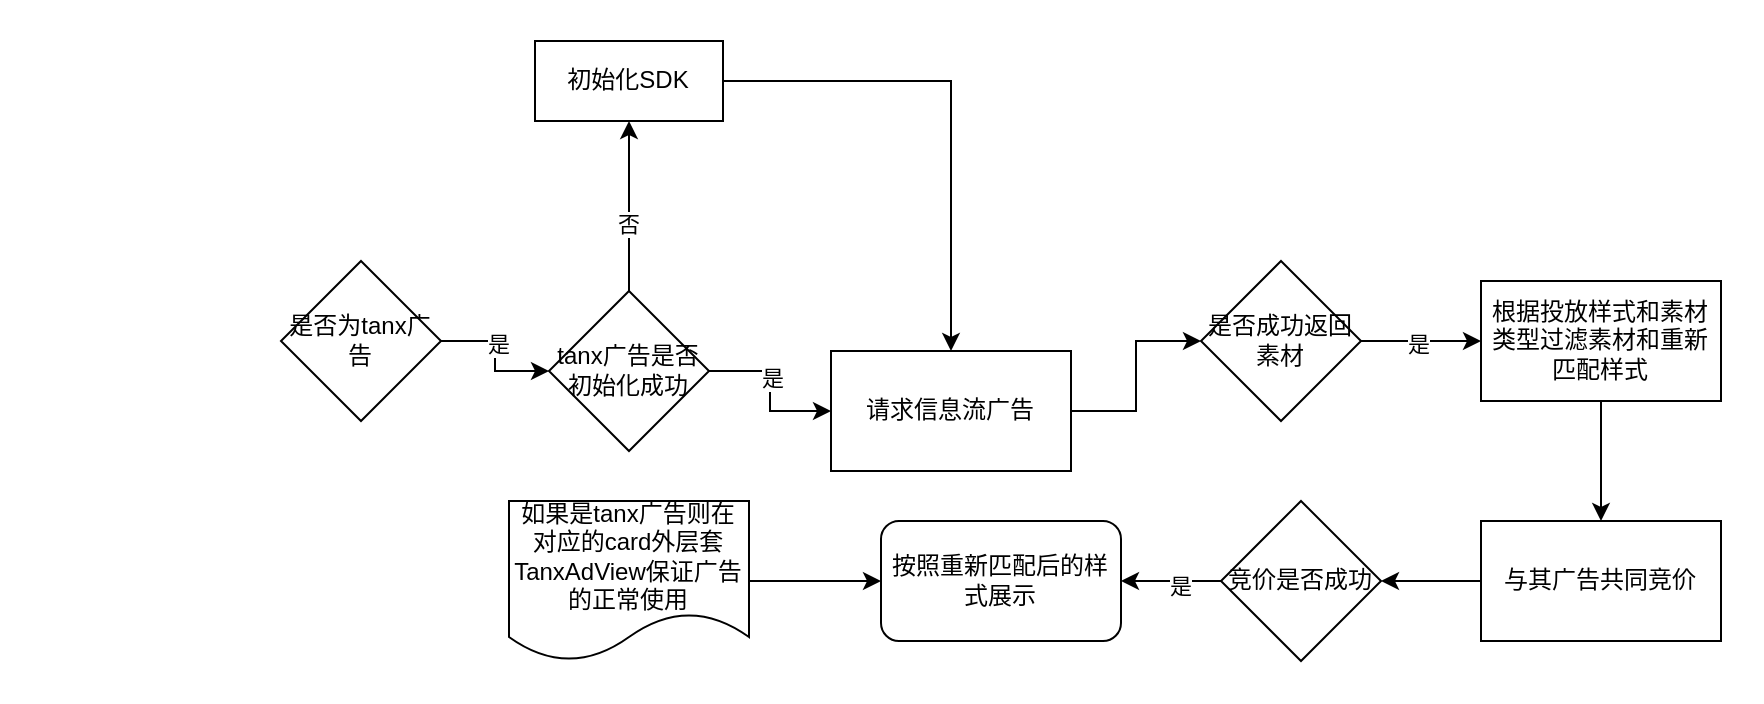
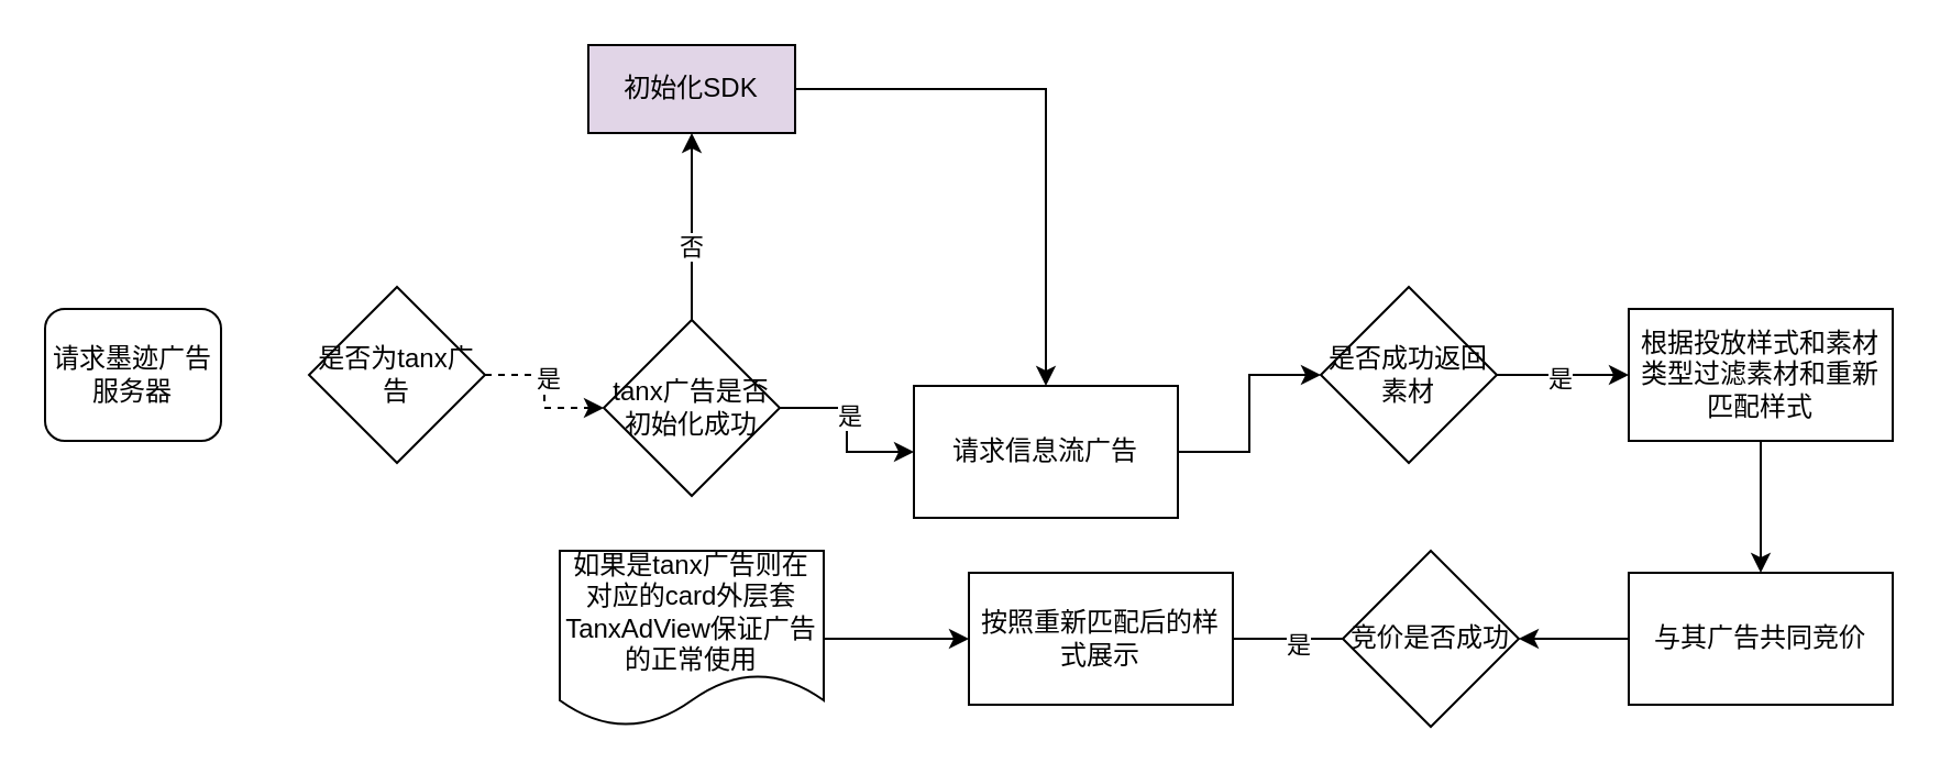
  <mxCell id="0" />
  <mxCell id="1" parent="0" />
- <mxCell id="3" value="" style="edgeStyle=orthogonalEdgeStyle;rounded=0;orthogonalLoop=1;jettySize=auto;html=1;entryX=0;entryY=0.5;entryDx=0;entryDy=0;" edge="1" parent="1" source="5" target="10"><mxGeometry relative="1" as="geometry"><mxPoint x="280" y="170" as="targetPoint" /></mxGeometry></mxCell>
+ <mxCell id="2" value="请求墨迹广告服务器" style="rounded=1;whiteSpace=wrap;html=1;" vertex="1" parent="1"><mxGeometry x="20" y="140" width="80" height="60" as="geometry" /></mxCell>
+ <mxCell id="3" value="" style="edgeStyle=orthogonalEdgeStyle;rounded=0;orthogonalLoop=1;jettySize=auto;html=1;entryX=0;entryY=0.5;entryDx=0;entryDy=0;dashed=1;" edge="1" parent="1" source="5" target="10"><mxGeometry relative="1" as="geometry"><mxPoint x="280" y="170" as="targetPoint" /></mxGeometry></mxCell>
  <mxCell id="4" value="是" style="edgeLabel;html=1;align=center;verticalAlign=middle;resizable=0;points=[];" vertex="1" connectable="0" parent="3"><mxGeometry x="-0.2" y="1" relative="1" as="geometry"><mxPoint as="offset" /></mxGeometry></mxCell>
  <mxCell id="5" value="是否为tanx广告" style="rhombus;whiteSpace=wrap;html=1;" vertex="1" parent="1"><mxGeometry x="140" y="130" width="80" height="80" as="geometry" /></mxCell>
  <mxCell id="6" value="" style="edgeStyle=orthogonalEdgeStyle;rounded=0;orthogonalLoop=1;jettySize=auto;html=1;" edge="1" parent="1" source="10" target="12"><mxGeometry relative="1" as="geometry" /></mxCell>
  <mxCell id="7" value="否" style="edgeLabel;html=1;align=center;verticalAlign=middle;resizable=0;points=[];" vertex="1" connectable="0" parent="6"><mxGeometry x="-0.2" y="1" relative="1" as="geometry"><mxPoint as="offset" /></mxGeometry></mxCell>
  <mxCell id="8" value="" style="edgeStyle=orthogonalEdgeStyle;rounded=0;orthogonalLoop=1;jettySize=auto;html=1;" edge="1" parent="1" source="10" target="14"><mxGeometry relative="1" as="geometry" /></mxCell>
  <mxCell id="9" value="是" style="edgeLabel;html=1;align=center;verticalAlign=middle;resizable=0;points=[];" vertex="1" connectable="0" parent="8"><mxGeometry x="-0.158" y="1" relative="1" as="geometry"><mxPoint as="offset" /></mxGeometry></mxCell>
  <mxCell id="10" value="tanx广告是否初始化成功" style="rhombus;whiteSpace=wrap;html=1;" vertex="1" parent="1"><mxGeometry x="274" y="145" width="80" height="80" as="geometry" /></mxCell>
  <mxCell id="11" value="" style="edgeStyle=orthogonalEdgeStyle;rounded=0;orthogonalLoop=1;jettySize=auto;html=1;" edge="1" parent="1" source="12" target="14"><mxGeometry relative="1" as="geometry" /></mxCell>
- <mxCell id="12" value="初始化SDK" style="whiteSpace=wrap;html=1;" vertex="1" parent="1"><mxGeometry x="267" y="20" width="94" height="40" as="geometry" /></mxCell>
+ <mxCell id="12" value="初始化SDK" style="whiteSpace=wrap;html=1;fillColor=#e1d5e7;" vertex="1" parent="1"><mxGeometry x="267" y="20" width="94" height="40" as="geometry" /></mxCell>
  <mxCell id="13" value="" style="edgeStyle=orthogonalEdgeStyle;rounded=0;orthogonalLoop=1;jettySize=auto;html=1;" edge="1" parent="1" source="14" target="17"><mxGeometry relative="1" as="geometry" /></mxCell>
  <mxCell id="14" value="请求信息流广告" style="whiteSpace=wrap;html=1;" vertex="1" parent="1"><mxGeometry x="415" y="175" width="120" height="60" as="geometry" /></mxCell>
  <mxCell id="15" value="" style="edgeStyle=orthogonalEdgeStyle;rounded=0;orthogonalLoop=1;jettySize=auto;html=1;" edge="1" parent="1" source="17" target="19"><mxGeometry relative="1" as="geometry" /></mxCell>
  <mxCell id="16" value="是" style="edgeLabel;html=1;align=center;verticalAlign=middle;resizable=0;points=[];" vertex="1" connectable="0" parent="15"><mxGeometry x="-0.067" y="-1" relative="1" as="geometry"><mxPoint as="offset" /></mxGeometry></mxCell>
  <mxCell id="17" value="是否成功返回素材" style="rhombus;whiteSpace=wrap;html=1;" vertex="1" parent="1"><mxGeometry x="600" y="130" width="80" height="80" as="geometry" /></mxCell>
  <mxCell id="18" value="" style="edgeStyle=orthogonalEdgeStyle;rounded=0;orthogonalLoop=1;jettySize=auto;html=1;" edge="1" parent="1" source="19" target="21"><mxGeometry relative="1" as="geometry" /></mxCell>
  <mxCell id="19" value="根据投放样式和素材类型过滤素材和重新匹配样式" style="whiteSpace=wrap;html=1;" vertex="1" parent="1"><mxGeometry x="740" y="140" width="120" height="60" as="geometry" /></mxCell>
  <mxCell id="20" value="" style="edgeStyle=orthogonalEdgeStyle;rounded=0;orthogonalLoop=1;jettySize=auto;html=1;" edge="1" parent="1" source="21" target="24"><mxGeometry relative="1" as="geometry" /></mxCell>
  <mxCell id="21" value="与其广告共同竞价" style="whiteSpace=wrap;html=1;" vertex="1" parent="1"><mxGeometry x="740" y="260" width="120" height="60" as="geometry" /></mxCell>
- <mxCell id="22" value="" style="edgeStyle=orthogonalEdgeStyle;rounded=0;orthogonalLoop=1;jettySize=auto;html=1;" edge="1" parent="1" source="24" target="25"><mxGeometry relative="1" as="geometry" /></mxCell>
+ <mxCell id="22" value="" style="edgeStyle=orthogonalEdgeStyle;rounded=0;orthogonalLoop=1;jettySize=auto;html=1;endArrow=none;" edge="1" parent="1" source="24" target="25"><mxGeometry relative="1" as="geometry" /></mxCell>
  <mxCell id="23" value="是" style="edgeLabel;html=1;align=center;verticalAlign=middle;resizable=0;points=[];" vertex="1" connectable="0" parent="22"><mxGeometry x="-0.167" y="2" relative="1" as="geometry"><mxPoint as="offset" /></mxGeometry></mxCell>
  <mxCell id="24" value="竞价是否成功" style="rhombus;whiteSpace=wrap;html=1;" vertex="1" parent="1"><mxGeometry x="610" y="250" width="80" height="80" as="geometry" /></mxCell>
- <mxCell id="25" value="按照重新匹配后的样式展示" style="whiteSpace=wrap;html=1;rounded=1;" vertex="1" parent="1"><mxGeometry x="440" y="260" width="120" height="60" as="geometry" /></mxCell>
+ <mxCell id="25" value="按照重新匹配后的样式展示" style="whiteSpace=wrap;html=1;" vertex="1" parent="1"><mxGeometry x="440" y="260" width="120" height="60" as="geometry" /></mxCell>
  <mxCell id="26" style="edgeStyle=orthogonalEdgeStyle;rounded=0;orthogonalLoop=1;jettySize=auto;html=1;entryX=0;entryY=0.5;entryDx=0;entryDy=0;" edge="1" parent="1" source="27" target="25"><mxGeometry relative="1" as="geometry" /></mxCell>
  <mxCell id="27" value="如果是tanx广告则在对应的card外层套TanxAdView保证广告的正常使用" style="shape=document;whiteSpace=wrap;html=1;boundedLbl=1;" vertex="1" parent="1"><mxGeometry x="254" y="250" width="120" height="80" as="geometry" /></mxCell>
